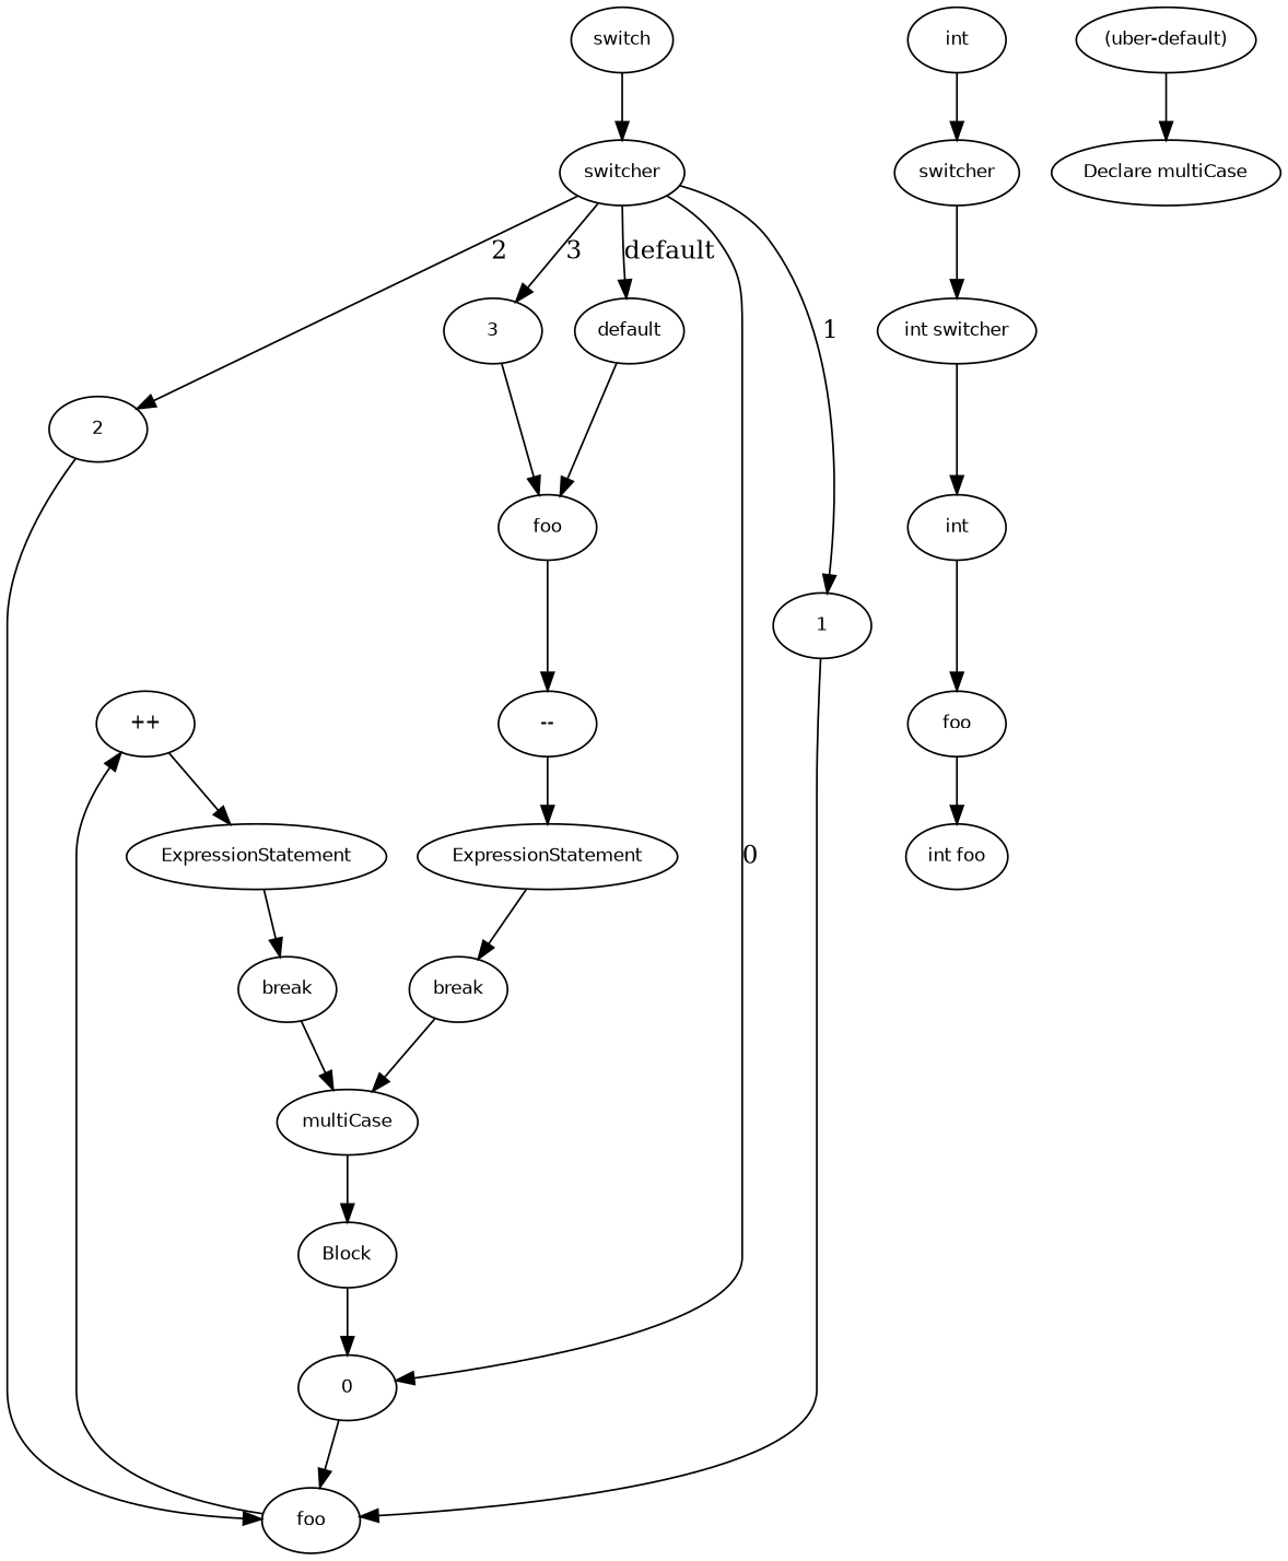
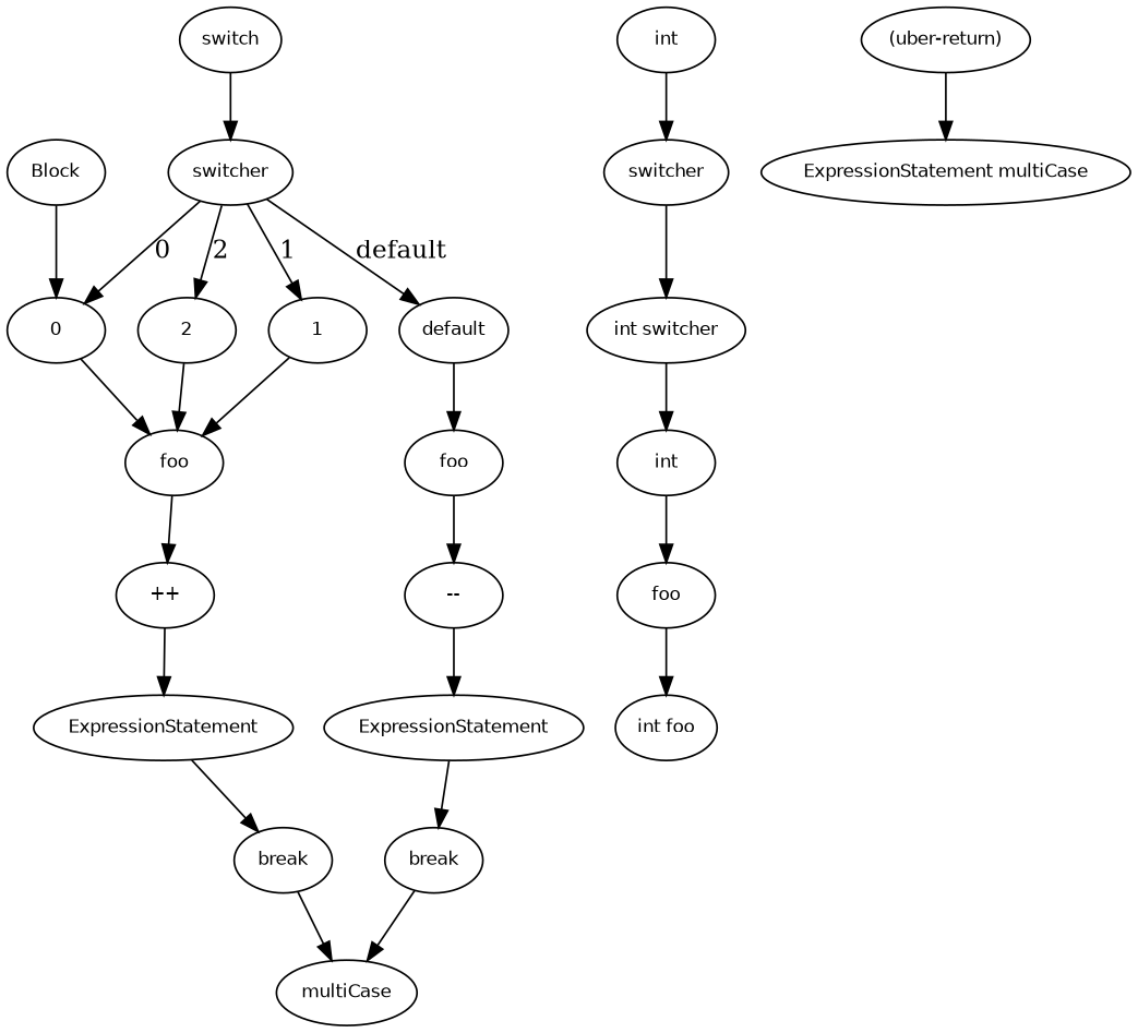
  digraph {
    node [fontname=Helvetica fontsize=10]
    n1 [label="++"]
    n2 [label=ExpressionStatement]
    n3 [label=break]
    n4 [label=multiCase]
    n5 [label=2]
    n6 [label=foo]
    n7 [label=1]
    n8 [label=0]
    n9 [label=switcher]
    n10 [label=default]
-   n11 [label=3]
    n12 [label=foo]
    n13 [label=switch]
    n14 [label=Block]
    n15 [label=foo]
    n16 [label="int foo"]
-   n17 [label="(uber-default)"]
-   n18 [label="Declare multiCase"]
+   n17 [label="(uber-return)"]
+   n18 [label="ExpressionStatement multiCase"]
    n19 [label=int]
    n20 [label=break]
    n21 [label="--"]
    n22 [label=ExpressionStatement]
    n23 [label=switcher]
    n24 [label="int switcher"]
    n25 [label=int]
    n1 -> n2
    n2 -> n3
    n3 -> n4
-   n4 -> n14
    n5 -> n6
    n6 -> n1
    n7 -> n6
    n8 -> n6
    n9 -> n5 [label=2]
    n9 -> n7 [label=1]
    n9 -> n8 [label=0]
    n9 -> n10 [label=default]
-   n9 -> n11 [label=3]
    n10 -> n12
-   n11 -> n12
    n12 -> n21
    n13 -> n9
    n14 -> n8
    n15 -> n16
    n17 -> n18
    n19 -> n15
    n20 -> n4
    n21 -> n22
    n22 -> n20
    n23 -> n24
    n24 -> n19
    n25 -> n23
  }
